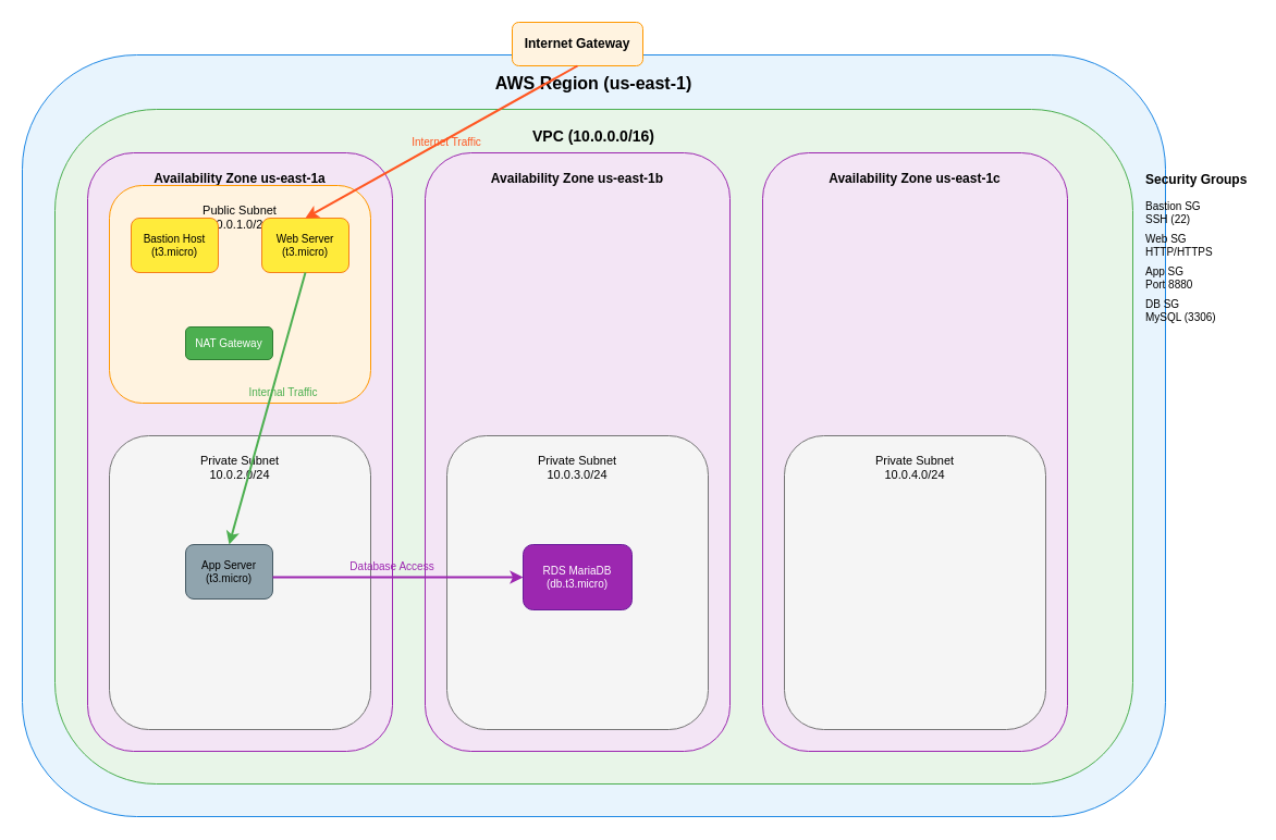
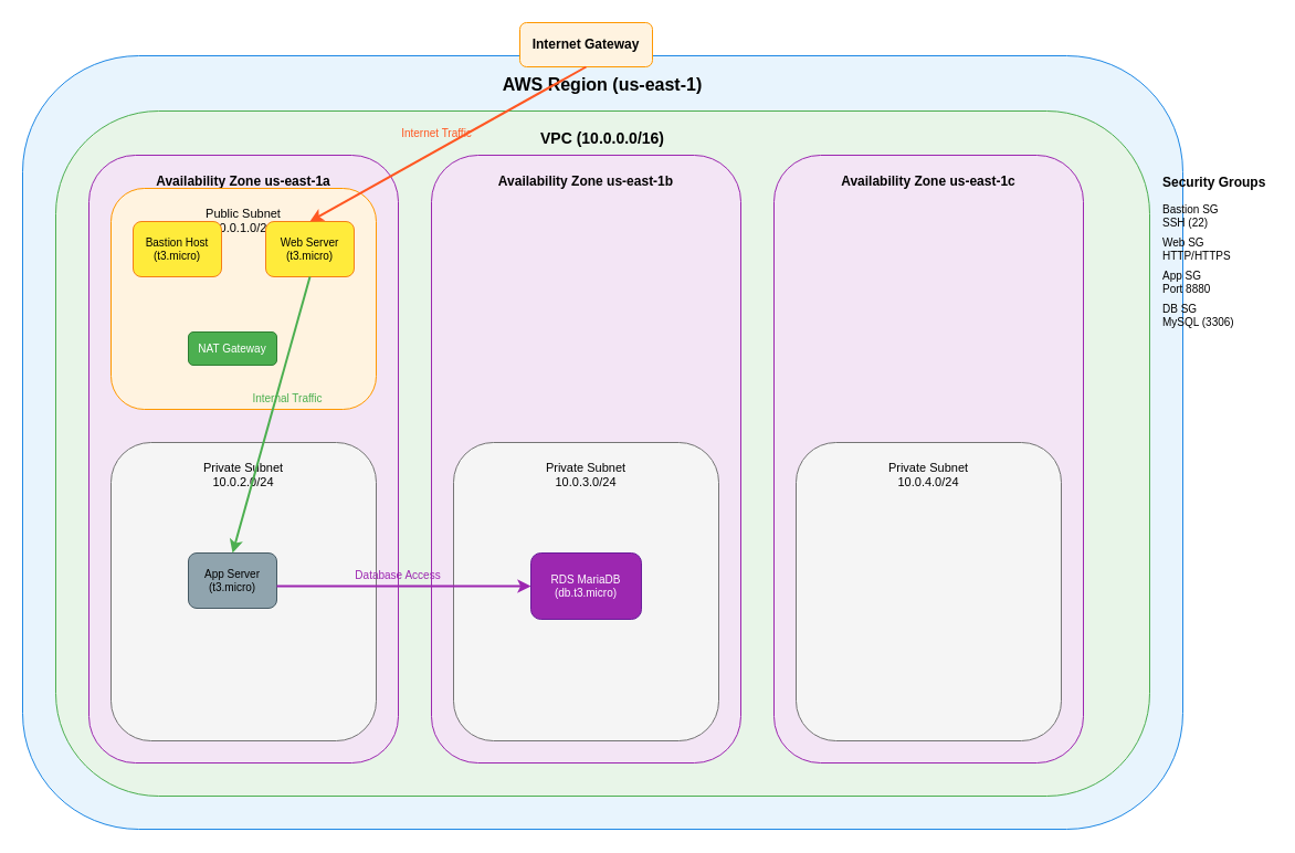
  <mxCell id="0" />
  <mxCell id="1" parent="0" />
  <mxCell id="2" value="AWS Region (us-east-1)" style="rounded=1;whiteSpace=wrap;html=1;fillColor=#E8F4FD;strokeColor=#1E88E5;fontSize=16;fontStyle=1;verticalAlign=top;spacingTop=10;" vertex="1" parent="1"><mxGeometry x="20" y="50" width="1050" height="700" as="geometry" /></mxCell>
  <mxCell id="3" value="VPC (10.0.0.0/16)" style="rounded=1;whiteSpace=wrap;html=1;fillColor=#E8F5E8;strokeColor=#4CAF50;fontSize=14;fontStyle=1;verticalAlign=top;spacingTop=10;" vertex="1" parent="1"><mxGeometry x="50" y="100" width="990" height="620" as="geometry" /></mxCell>
  <mxCell id="4" value="Internet Gateway" style="rounded=1;whiteSpace=wrap;html=1;fillColor=#FFF3E0;strokeColor=#FF9800;fontSize=12;fontStyle=1;" vertex="1" parent="1"><mxGeometry x="470" y="20" width="120" height="40" as="geometry" /></mxCell>
  <mxCell id="5" value="Availability Zone us-east-1a" style="rounded=1;whiteSpace=wrap;html=1;fillColor=#F3E5F5;strokeColor=#9C27B0;fontSize=12;fontStyle=1;verticalAlign=top;spacingTop=10;" vertex="1" parent="1"><mxGeometry x="80" y="140" width="280" height="550" as="geometry" /></mxCell>
  <mxCell id="6" value="Public Subnet&#10;10.0.1.0/24" style="rounded=1;whiteSpace=wrap;html=1;fillColor=#FFF3E0;strokeColor=#FF9800;fontSize=11;verticalAlign=top;spacingTop=10;" vertex="1" parent="1"><mxGeometry x="100" y="170" width="240" height="200" as="geometry" /></mxCell>
  <mxCell id="7" value="Private Subnet&#10;10.0.2.0/24" style="rounded=1;whiteSpace=wrap;html=1;fillColor=#F5F5F5;strokeColor=#757575;fontSize=11;verticalAlign=top;spacingTop=10;" vertex="1" parent="1"><mxGeometry x="100" y="400" width="240" height="270" as="geometry" /></mxCell>
  <mxCell id="8" value="Availability Zone us-east-1b" style="rounded=1;whiteSpace=wrap;html=1;fillColor=#F3E5F5;strokeColor=#9C27B0;fontSize=12;fontStyle=1;verticalAlign=top;spacingTop=10;" vertex="1" parent="1"><mxGeometry x="390" y="140" width="280" height="550" as="geometry" /></mxCell>
  <mxCell id="9" value="Private Subnet&#10;10.0.3.0/24" style="rounded=1;whiteSpace=wrap;html=1;fillColor=#F5F5F5;strokeColor=#757575;fontSize=11;verticalAlign=top;spacingTop=10;" vertex="1" parent="1"><mxGeometry x="410" y="400" width="240" height="270" as="geometry" /></mxCell>
  <mxCell id="10" value="Availability Zone us-east-1c" style="rounded=1;whiteSpace=wrap;html=1;fillColor=#F3E5F5;strokeColor=#9C27B0;fontSize=12;fontStyle=1;verticalAlign=top;spacingTop=10;" vertex="1" parent="1"><mxGeometry x="700" y="140" width="280" height="550" as="geometry" /></mxCell>
  <mxCell id="11" value="Private Subnet&#10;10.0.4.0/24" style="rounded=1;whiteSpace=wrap;html=1;fillColor=#F5F5F5;strokeColor=#757575;fontSize=11;verticalAlign=top;spacingTop=10;" vertex="1" parent="1"><mxGeometry x="720" y="400" width="240" height="270" as="geometry" /></mxCell>
  <mxCell id="12" value="Bastion Host&#10;(t3.micro)" style="rounded=1;whiteSpace=wrap;html=1;fillColor=#FFEB3B;strokeColor=#F57F17;fontSize=10;" vertex="1" parent="1"><mxGeometry x="120" y="200" width="80" height="50" as="geometry" /></mxCell>
  <mxCell id="13" value="Web Server&#10;(t3.micro)" style="rounded=1;whiteSpace=wrap;html=1;fillColor=#FFEB3B;strokeColor=#F57F17;fontSize=10;" vertex="1" parent="1"><mxGeometry x="240" y="200" width="80" height="50" as="geometry" /></mxCell>
  <mxCell id="14" value="NAT Gateway" style="rounded=1;whiteSpace=wrap;html=1;fillColor=#4CAF50;strokeColor=#2E7D32;fontSize=10;fontColor=white;" vertex="1" parent="1"><mxGeometry x="170" y="300" width="80" height="30" as="geometry" /></mxCell>
  <mxCell id="15" value="App Server&#10;(t3.micro)" style="rounded=1;whiteSpace=wrap;html=1;fillColor=#90A4AE;strokeColor=#455A64;fontSize=10;" vertex="1" parent="1"><mxGeometry x="170" y="500" width="80" height="50" as="geometry" /></mxCell>
  <mxCell id="16" value="RDS MariaDB&#10;(db.t3.micro)" style="rounded=1;whiteSpace=wrap;html=1;fillColor=#9C27B0;strokeColor=#6A1B9A;fontSize=10;fontColor=white;" vertex="1" parent="1"><mxGeometry x="480" y="500" width="100" height="60" as="geometry" /></mxCell>
  <mxCell id="17" value="Security Groups" style="text;html=1;strokeColor=none;fillColor=none;align=left;verticalAlign=middle;whiteSpace=wrap;rounded=0;fontSize=12;fontStyle=1;" vertex="1" parent="1"><mxGeometry x="1050" y="150" width="100" height="30" as="geometry" /></mxCell>
  <mxCell id="18" value="Bastion SG&#10;SSH (22)" style="text;html=1;strokeColor=none;fillColor=none;align=left;verticalAlign=middle;whiteSpace=wrap;rounded=0;fontSize=10;" vertex="1" parent="1"><mxGeometry x="1050" y="180" width="80" height="30" as="geometry" /></mxCell>
  <mxCell id="19" value="Web SG&#10;HTTP/HTTPS" style="text;html=1;strokeColor=none;fillColor=none;align=left;verticalAlign=middle;whiteSpace=wrap;rounded=0;fontSize=10;" vertex="1" parent="1"><mxGeometry x="1050" y="210" width="80" height="30" as="geometry" /></mxCell>
  <mxCell id="20" value="App SG&#10;Port 8880" style="text;html=1;strokeColor=none;fillColor=none;align=left;verticalAlign=middle;whiteSpace=wrap;rounded=0;fontSize=10;" vertex="1" parent="1"><mxGeometry x="1050" y="240" width="80" height="30" as="geometry" /></mxCell>
  <mxCell id="21" value="DB SG&#10;MySQL (3306)" style="text;html=1;strokeColor=none;fillColor=none;align=left;verticalAlign=middle;whiteSpace=wrap;rounded=0;fontSize=10;" vertex="1" parent="1"><mxGeometry x="1050" y="270" width="80" height="30" as="geometry" /></mxCell>
  <mxCell id="22" value="" style="endArrow=classic;html=1;rounded=0;strokeColor=#FF5722;strokeWidth=2;" edge="1" parent="1"><mxGeometry width="50" height="50" relative="1" as="geometry"><mxPoint x="530" y="60" as="sourcePoint" /><mxPoint x="280" y="200" as="targetPoint" /></mxGeometry></mxCell>
  <mxCell id="23" value="" style="endArrow=classic;html=1;rounded=0;strokeColor=#4CAF50;strokeWidth=2;" edge="1" parent="1"><mxGeometry width="50" height="50" relative="1" as="geometry"><mxPoint x="280" y="250" as="sourcePoint" /><mxPoint x="210" y="500" as="targetPoint" /></mxGeometry></mxCell>
  <mxCell id="24" value="" style="endArrow=classic;html=1;rounded=0;strokeColor=#9C27B0;strokeWidth=2;" edge="1" parent="1"><mxGeometry width="50" height="50" relative="1" as="geometry"><mxPoint x="250" y="530" as="sourcePoint" /><mxPoint x="480" y="530" as="targetPoint" /></mxGeometry></mxCell>
- <mxCell id="25" value="Internet Traffic" style="text;html=1;strokeColor=none;fillColor=none;align=center;verticalAlign=middle;whiteSpace=wrap;rounded=0;fontSize=10;fontColor=#FF5722;" vertex="1" parent="1"><mxGeometry x="370" y="120" width="80" height="20" as="geometry" /></mxCell>
+ <mxCell id="25" value="Internet Traffic" style="text;html=1;strokeColor=none;fillColor=none;align=center;verticalAlign=middle;whiteSpace=wrap;rounded=0;fontSize=10;fontColor=#FF5722;" vertex="1" parent="1"><mxGeometry x="355" y="110" width="80" height="20" as="geometry" /></mxCell>
  <mxCell id="26" value="Internal Traffic" style="text;html=1;strokeColor=none;fillColor=none;align=center;verticalAlign=middle;whiteSpace=wrap;rounded=0;fontSize=10;fontColor=#4CAF50;" vertex="1" parent="1"><mxGeometry x="220" y="350" width="80" height="20" as="geometry" /></mxCell>
  <mxCell id="27" value="Database Access" style="text;html=1;strokeColor=none;fillColor=none;align=center;verticalAlign=middle;whiteSpace=wrap;rounded=0;fontSize=10;fontColor=#9C27B0;" vertex="1" parent="1"><mxGeometry x="320" y="510" width="80" height="20" as="geometry" /></mxCell>
